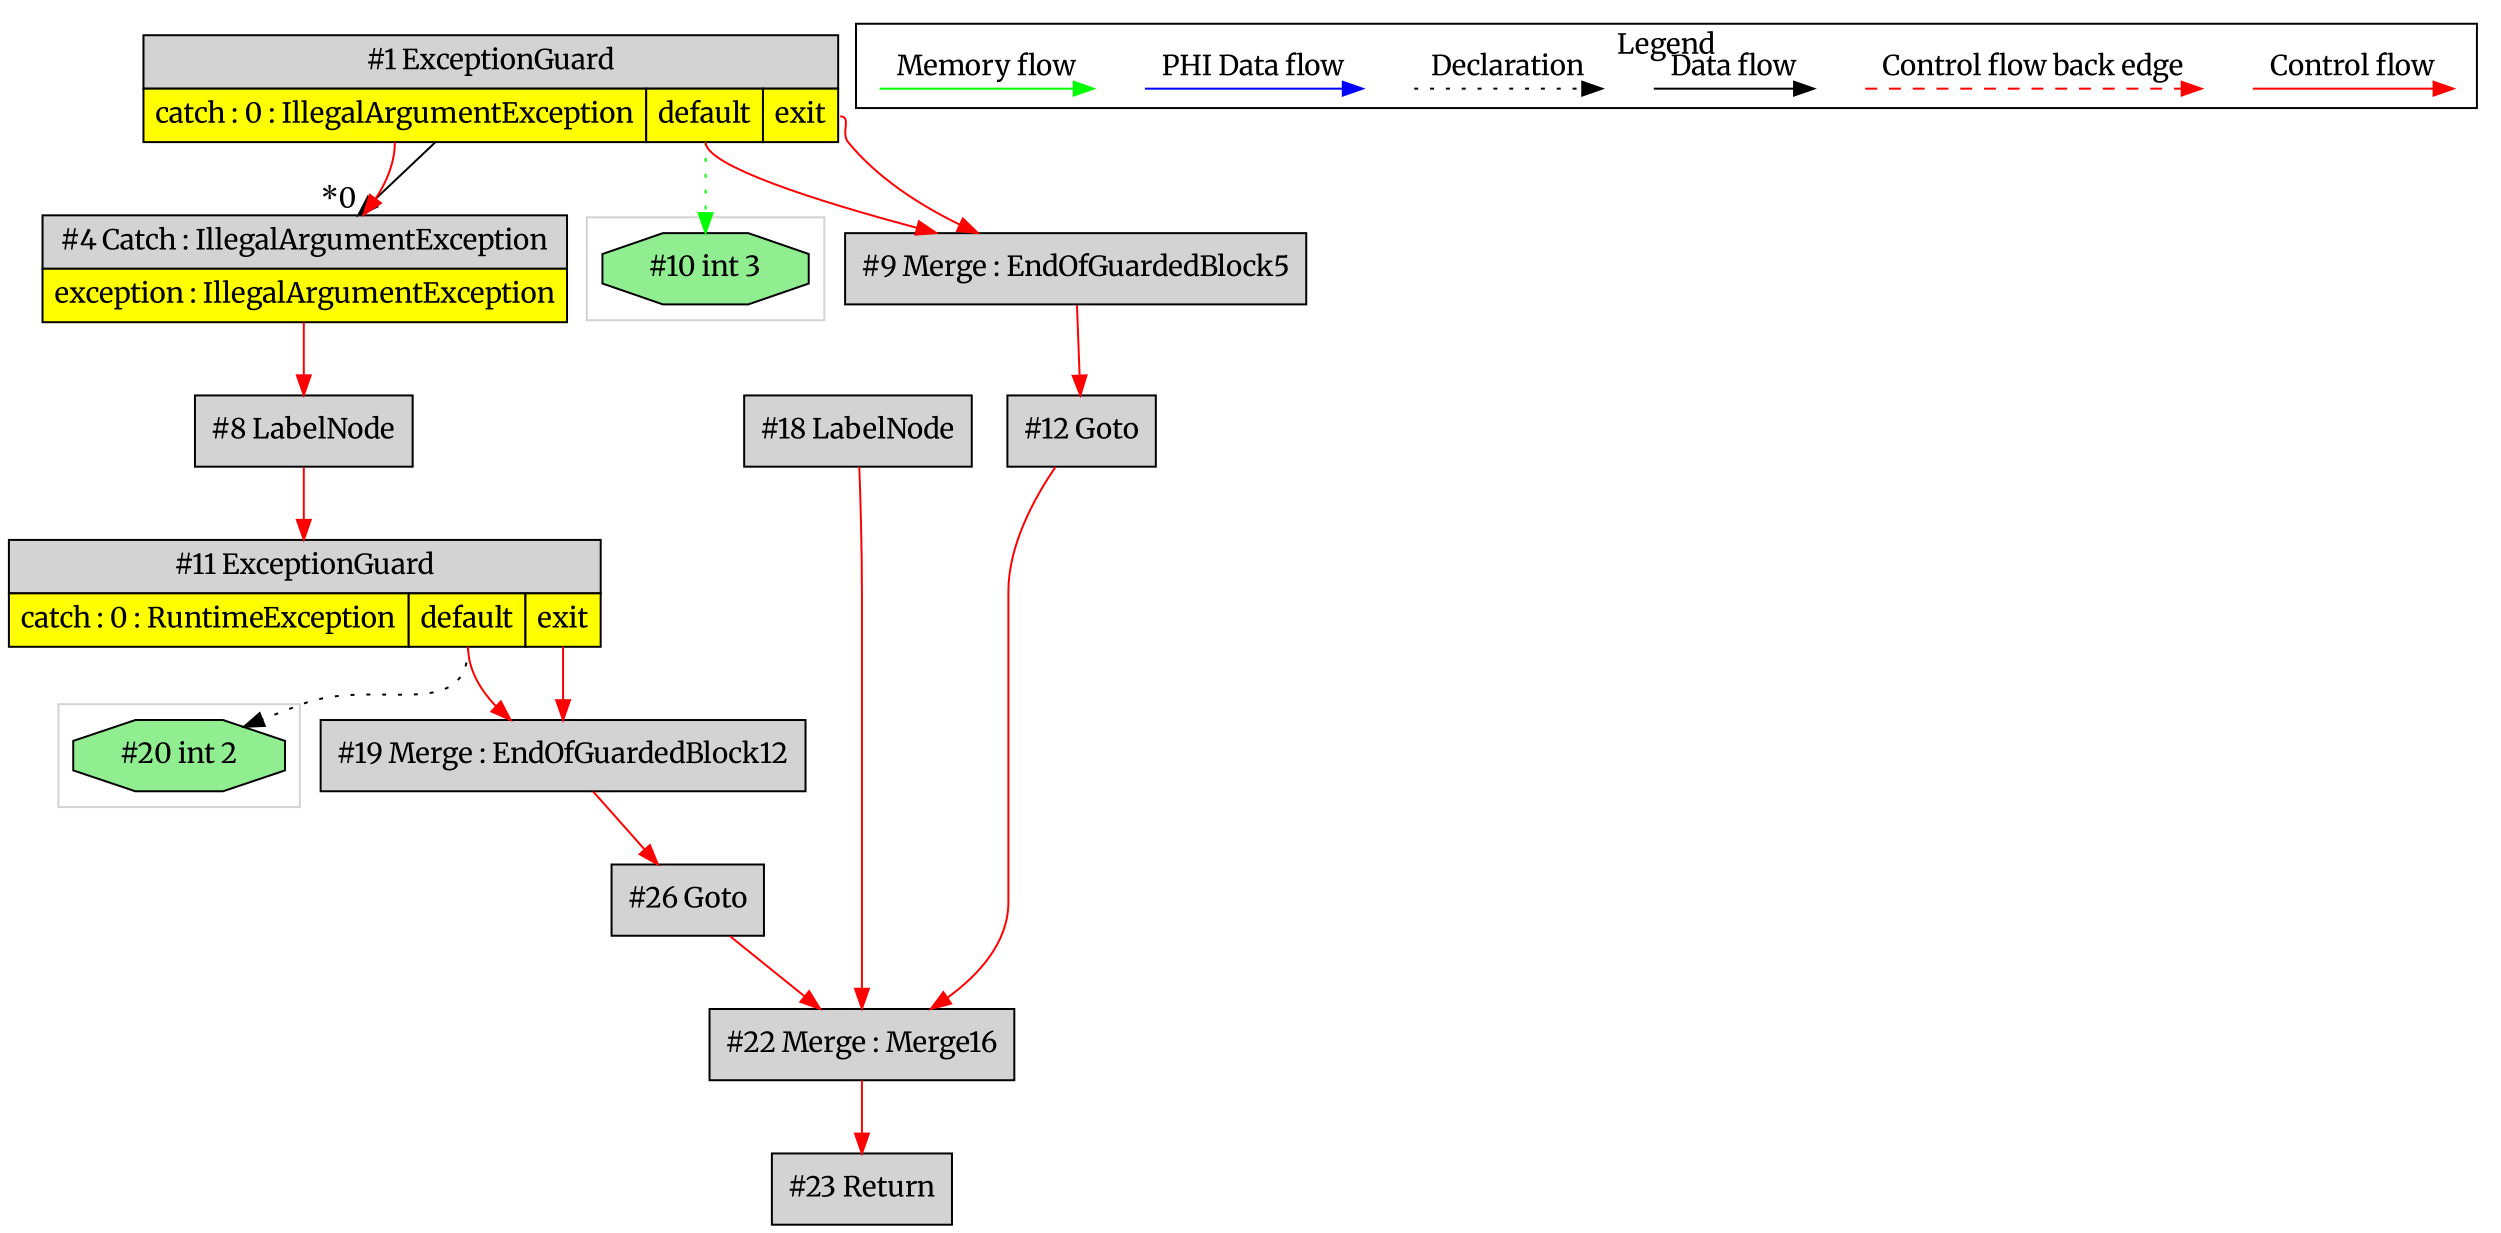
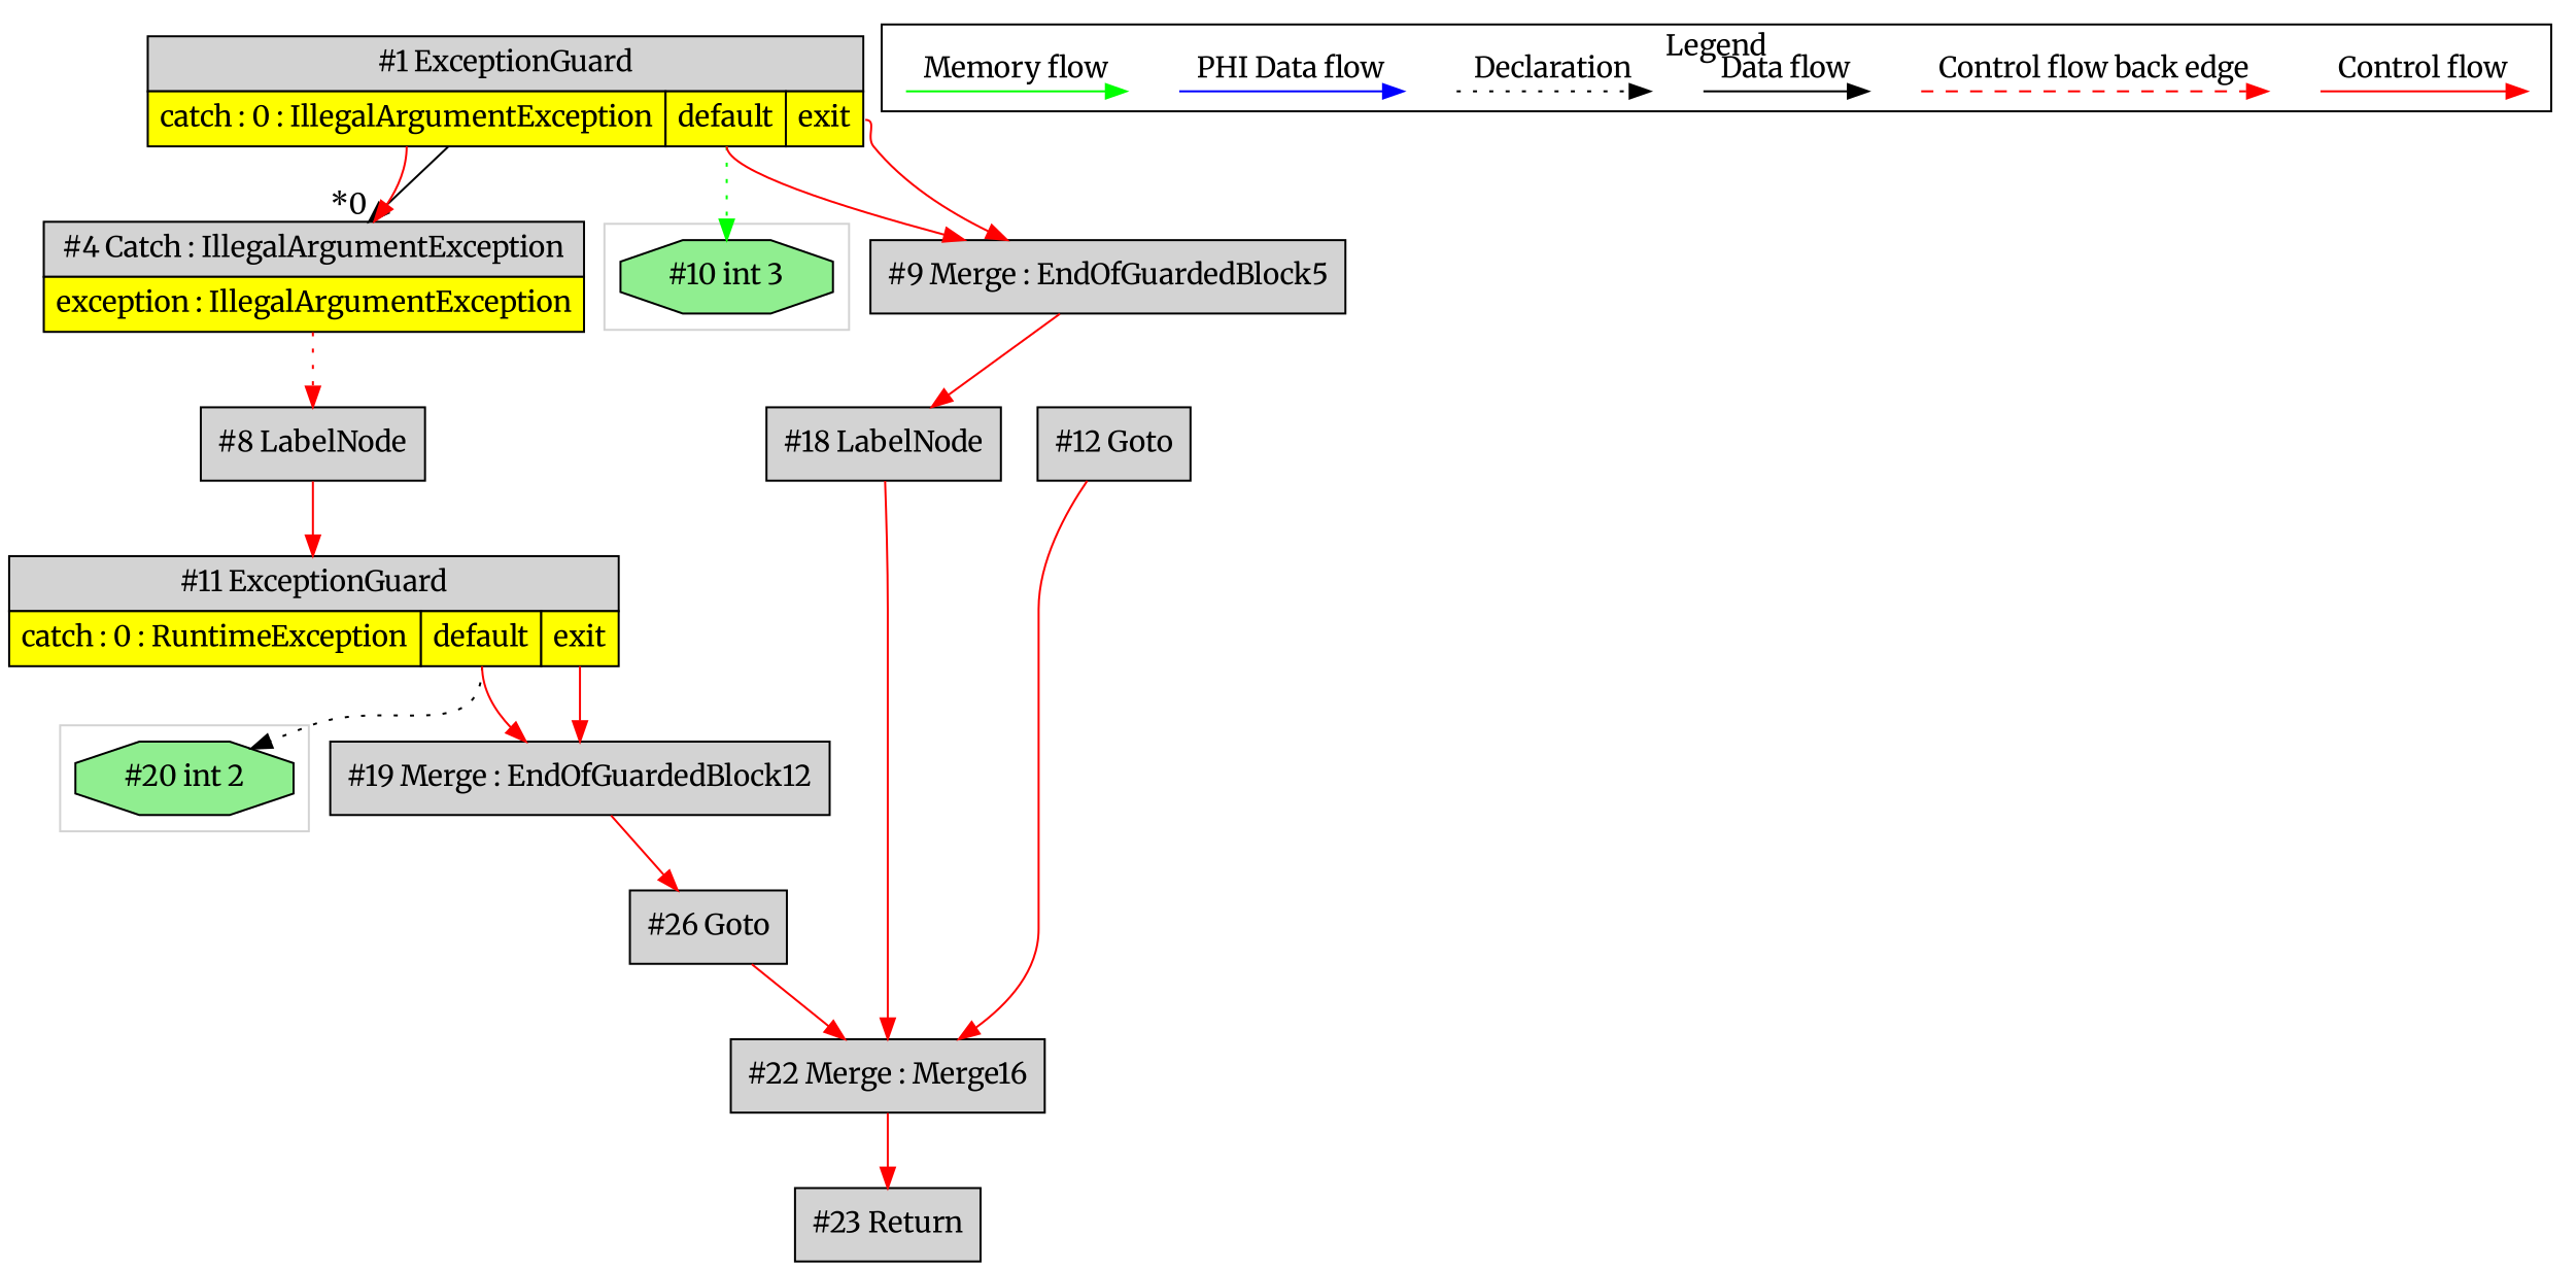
  digraph {
    fontname=Merriweather
    ordering=in
    node [fontname=Merriweather shape=point style=filled]
    edge [color=red fontname=Merriweather labeldistance=2 fontcolor=red]
    n1 [fillcolor=lightgreen label="#20 int 2" shape=octagon]
    n2 [fillcolor=lightgreen label="#10 int 3" shape=octagon]
    c0 [style=invis]
    c1 [style=invis]
    c2 [style=invis]
    c3 [style=invis]
    d0 [style=invis]
    d1 [style=invis]
    d2 [style=invis]
    d3 [style=invis]
    d4 [style=invis]
    d5 [style=invis]
    d6 [style=invis]
    d7 [style=invis]
    n15 [fillcolor=lightgrey label=<<table border="0" cellborder="1" cellspacing="0" cellpadding="5"><tr><td colspan="3">#1 ExceptionGuard</td></tr><tr><td port="prj3" bgcolor="yellow">catch : 0 : IllegalArgumentException</td><td port="prj6" bgcolor="yellow">default</td><td port="prj5" bgcolor="yellow">exit</td></tr></table>> margin=0 shape=none]
    n16 [fillcolor=lightgrey label=<<table border="0" cellborder="1" cellspacing="0" cellpadding="5"><tr><td colspan="1">#4 Catch : IllegalArgumentException</td></tr><tr><td port="prj7" bgcolor="yellow">exception : IllegalArgumentException</td></tr></table>> margin=0 shape=none]
    n17 [fillcolor=lightgrey label="#9 Merge : EndOfGuardedBlock5" shape=box]
    n18 [fillcolor=lightgrey label="#23 Return" shape=box]
    n19 [fillcolor=lightgrey label="#8 LabelNode" shape=box]
    n20 [fillcolor=lightgrey label="#12 Goto" shape=box]
    n21 [fillcolor=lightgrey label=<<table border="0" cellborder="1" cellspacing="0" cellpadding="5"><tr><td colspan="3">#11 ExceptionGuard</td></tr><tr><td port="prj13" bgcolor="yellow">catch : 0 : RuntimeException</td><td port="prj15" bgcolor="yellow">default</td><td port="prj16" bgcolor="yellow">exit</td></tr></table>> margin=0 shape=none]
    n22 [fillcolor=lightgrey label="#19 Merge : EndOfGuardedBlock12" shape=box]
    n23 [fillcolor=lightgrey label="#26 Goto" shape=box]
    n24 [fillcolor=lightgrey label="#22 Merge : Merge16" shape=box]
    n25 [fillcolor=lightgrey label="#18 LabelNode" shape=box]
    subgraph cluster_1 {
      color=lightgray
      n1
    }
    subgraph cluster_2 {
      color=lightgray
      n2
    }
    subgraph cluster_3 {
      label=Legend
      subgraph sub_4 {
        label=Legend
        rank=same
        c0
        c1
        c2
        c3
        d0
        d1
        d2
        d3
        d4
        d5
        d6
        d7
      }
    }
    c0 -> c1 [label="Control flow" style=solid labeldistance="" fontcolor=""]
    c2 -> c3 [label="Control flow back edge" style=dashed labeldistance="" fontcolor=""]
    d0 -> d1 [label="Data flow" color="" labeldistance="" fontcolor=""]
    d2 -> d3 [label=Declaration style=dotted color="" labeldistance="" fontcolor=""]
    d4 -> d5 [color=blue label="PHI Data flow" labeldistance="" fontcolor=""]
    d6 -> d7 [color=green label="Memory flow" labeldistance="" fontcolor=""]
    n15 -> n2 [color=green style=dotted tailport=prj6 labeldistance="" fontcolor=""]
    n15 -> n16 [headlabel="*0" color="" fontcolor=""]
    n15 -> n16 [tailport=prj3]
    n15 -> n17 [tailport=prj6]
    n15 -> n17 [tailport=prj5]
-   n16 -> n19
-   n17 -> n20
+   n16 -> n19 [style=dotted]
+   n17 -> n25
    n19 -> n21
    n20 -> n24
    n21 -> n1 [style=dotted tailport=prj15 color="" labeldistance="" fontcolor=""]
    n21 -> n22 [tailport=prj15]
    n21 -> n22 [tailport=prj16]
    n22 -> n23
    n23 -> n24
    n24 -> n18
    n25 -> n24
  }
